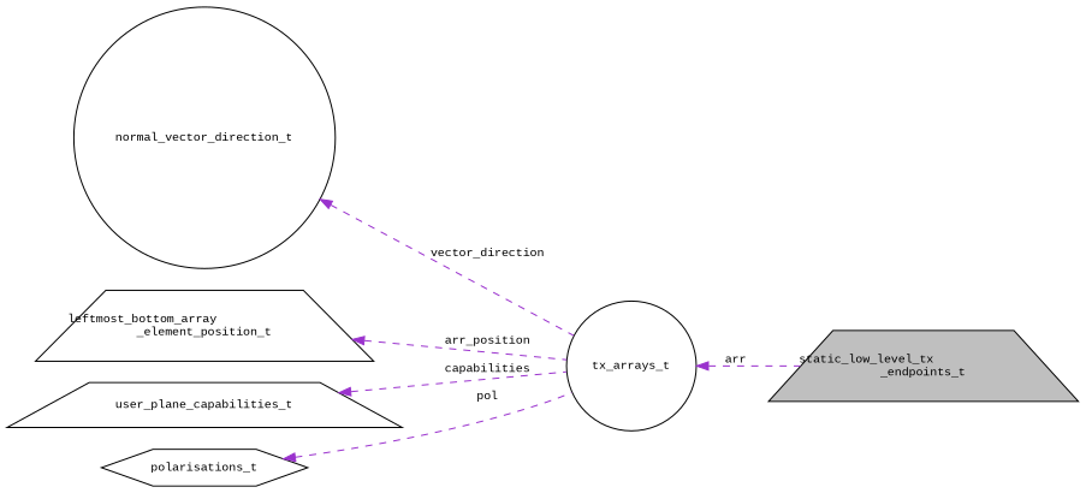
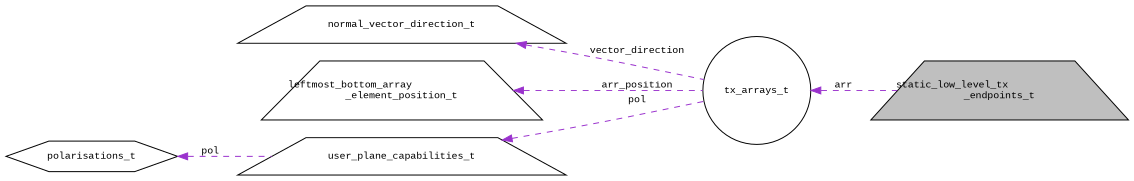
  digraph {
    fontname="Liberation Mono"
    rankdir=LR
    node [color=black fontname="Liberation Mono" fontsize=10 shape=trapezium]
    edge [color=darkorchid3 dir=back fontname="Liberation Mono" fontsize=10 labelfontname=Helvetica labelfontsize=10 style=dashed]
    n1 [fillcolor=grey75 fontcolor=black height=0.2 label="static_low_level_tx\l_endpoints_t" style=filled width=0.4]
    n2 [height=0.2 label=tx_arrays_t shape=circle width=0.4]
-   n3 [height=0.2 label=normal_vector_direction_t shape=circle width=0.4]
+   n3 [height=0.2 label=normal_vector_direction_t width=0.4]
    n4 [height=0.2 label="leftmost_bottom_array\l_element_position_t" width=0.4]
    n5 [height=0.2 label=user_plane_capabilities_t width=0.4]
    n6 [height=0.2 label=polarisations_t shape=hexagon width=0.4]
    n2 -> n1 [label=" arr"]
    n3 -> n2 [label=" vector_direction"]
    n4 -> n2 [label=" arr_position"]
-   n5 -> n2 [label=" capabilities"]
-   n6 -> n2 [label=" pol"]
+   n5 -> n2 [label=" pol"]
+   n6 -> n5 [label=" pol"]
  }
